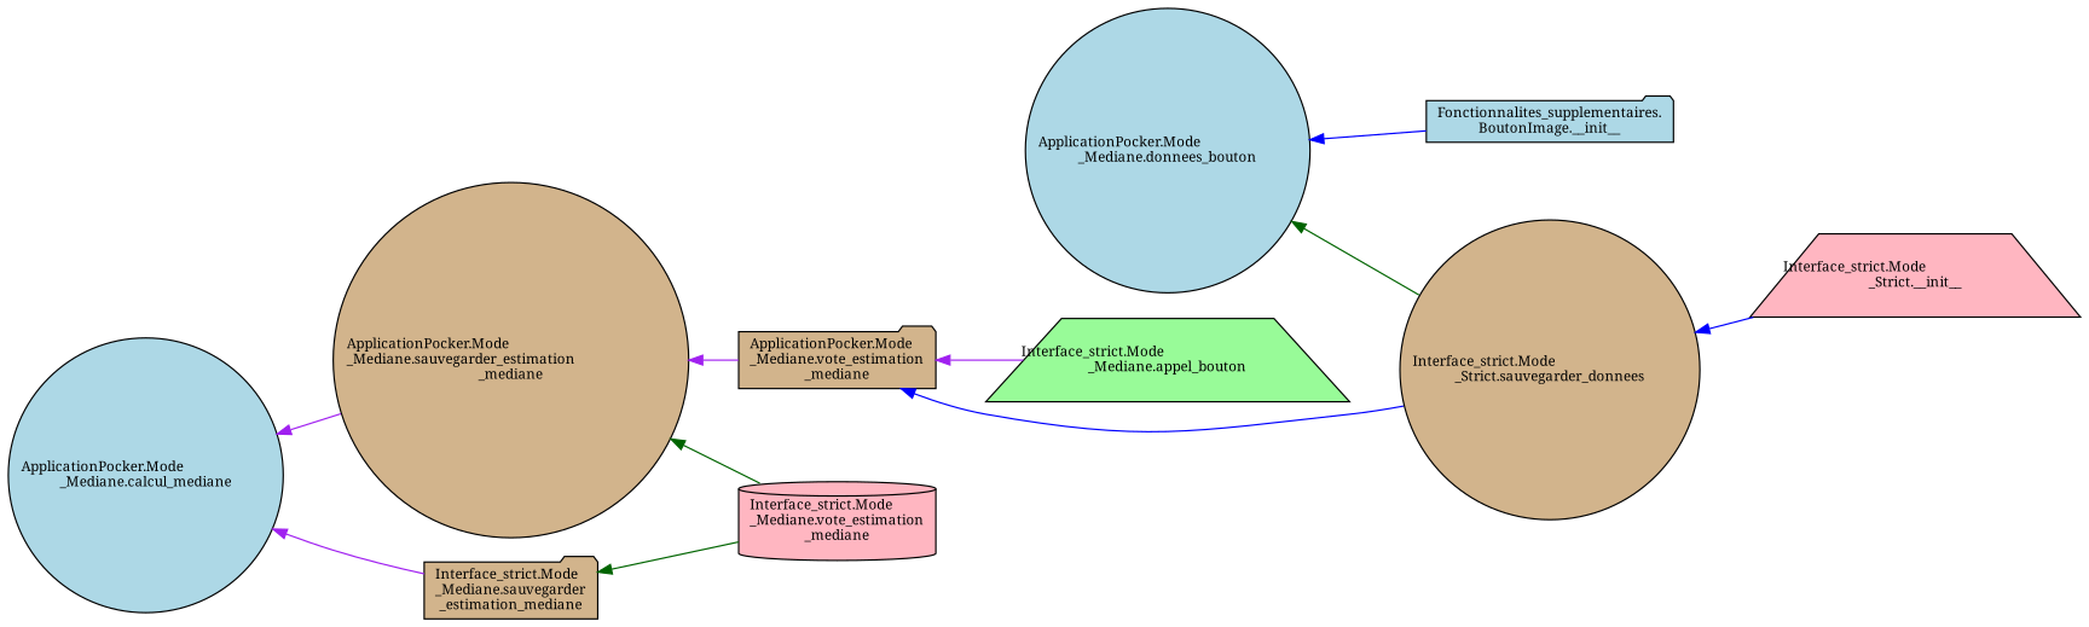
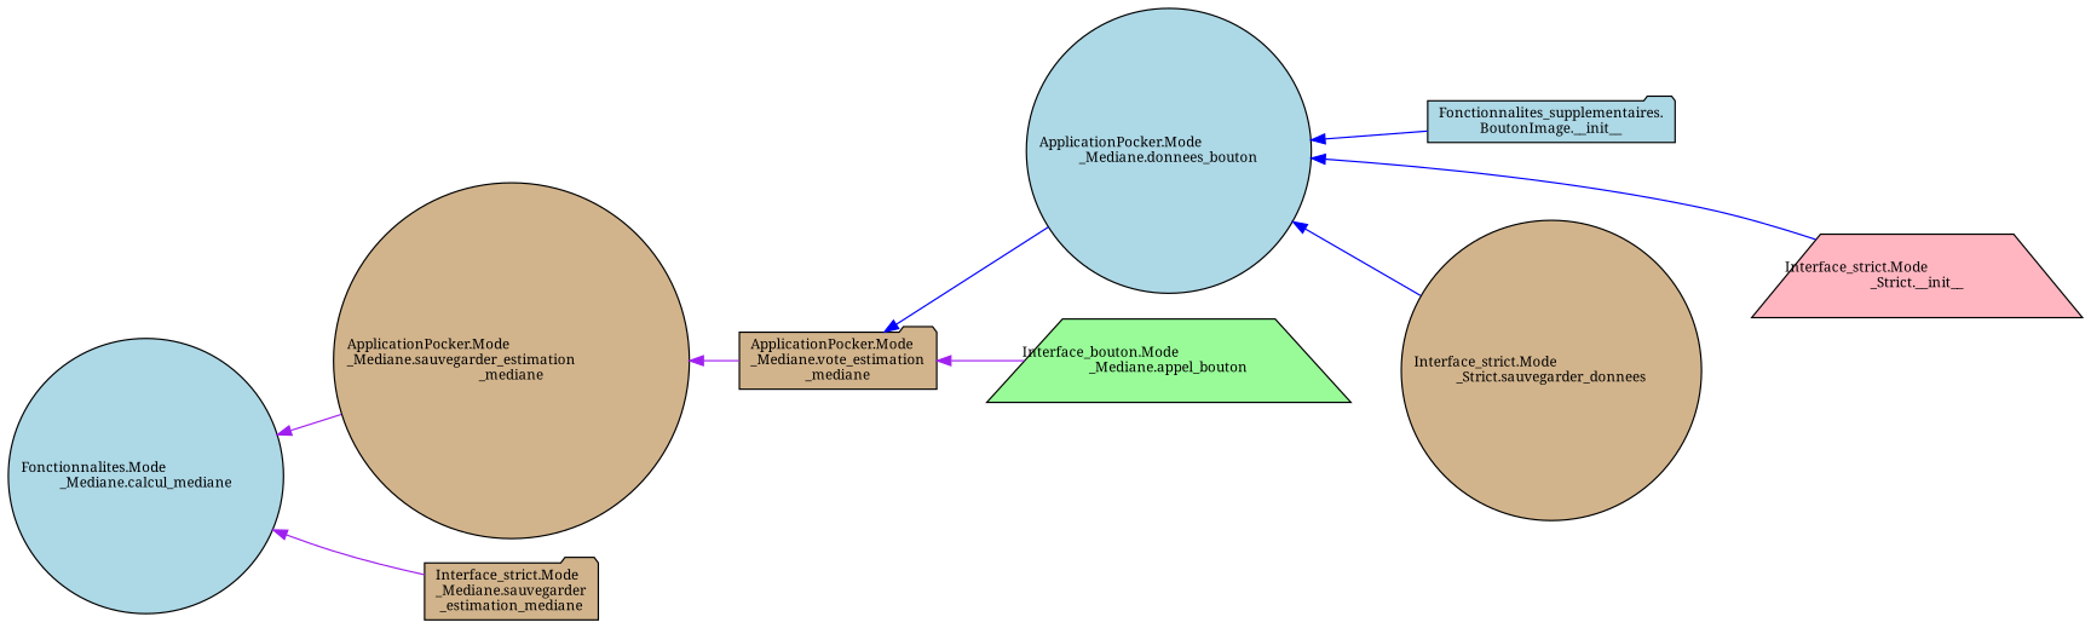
  digraph {
    fontname="Noto Serif"
    rankdir=LR
    node [color=black fillcolor=tan fontname="Noto Serif" fontsize=10 shape=circle style=filled]
    edge [color=purple dir=back fontname="Noto Serif" fontsize=10 labelfontname=Helvetica labelfontsize=10 style=solid]
-   n1 [fillcolor=lightblue fontcolor=black height=0.2 label="ApplicationPocker.Mode\l_Mediane.calcul_mediane" width=0.4]
+   n1 [fillcolor=lightblue fontcolor=black height=0.2 label="Fonctionnalites.Mode\l_Mediane.calcul_mediane" width=0.4]
    n2 [height=0.2 label="ApplicationPocker.Mode\l_Mediane.sauvegarder_estimation\l_mediane" width=0.4]
    n3 [height=0.2 label="Interface_strict.Mode\l_Mediane.sauvegarder\l_estimation_mediane" shape=folder width=0.4]
    n4 [height=0.2 label="ApplicationPocker.Mode\l_Mediane.vote_estimation\l_mediane" shape=folder width=0.4]
-   n5 [fillcolor=lightpink height=0.2 label="Interface_strict.Mode\l_Mediane.vote_estimation\l_mediane" shape=cylinder width=0.4]
    n6 [fillcolor=lightblue height=0.2 label="ApplicationPocker.Mode\l_Mediane.donnees_bouton" width=0.4]
-   n7 [fillcolor=palegreen height=0.2 label="Interface_strict.Mode\l_Mediane.appel_bouton" shape=trapezium width=0.4]
+   n7 [fillcolor=palegreen height=0.2 label="Interface_bouton.Mode\l_Mediane.appel_bouton" shape=trapezium width=0.4]
    n8 [fillcolor=lightblue height=0.2 label="Fonctionnalites_supplementaires.\lBoutonImage.__init__" shape=folder width=0.4]
    n9 [height=0.2 label="Interface_strict.Mode\l_Strict.sauvegarder_donnees" width=0.4]
    n10 [fillcolor=lightpink height=0.2 label="Interface_strict.Mode\l_Strict.__init__" shape=trapezium width=0.4]
    n1 -> n2
    n1 -> n3
    n2 -> n4
-   n2 -> n5 [color=darkgreen]
-   n3 -> n5 [color=darkgreen]
-   n4 -> n9 [color=blue]
+   n4 -> n6 [color=blue]
    n4 -> n7
    n6 -> n8 [color=blue]
-   n6 -> n9 [color=darkgreen]
-   n9 -> n10 [color=blue]
+   n6 -> n9 [color=blue]
+   n6 -> n10 [color=blue]
  }
